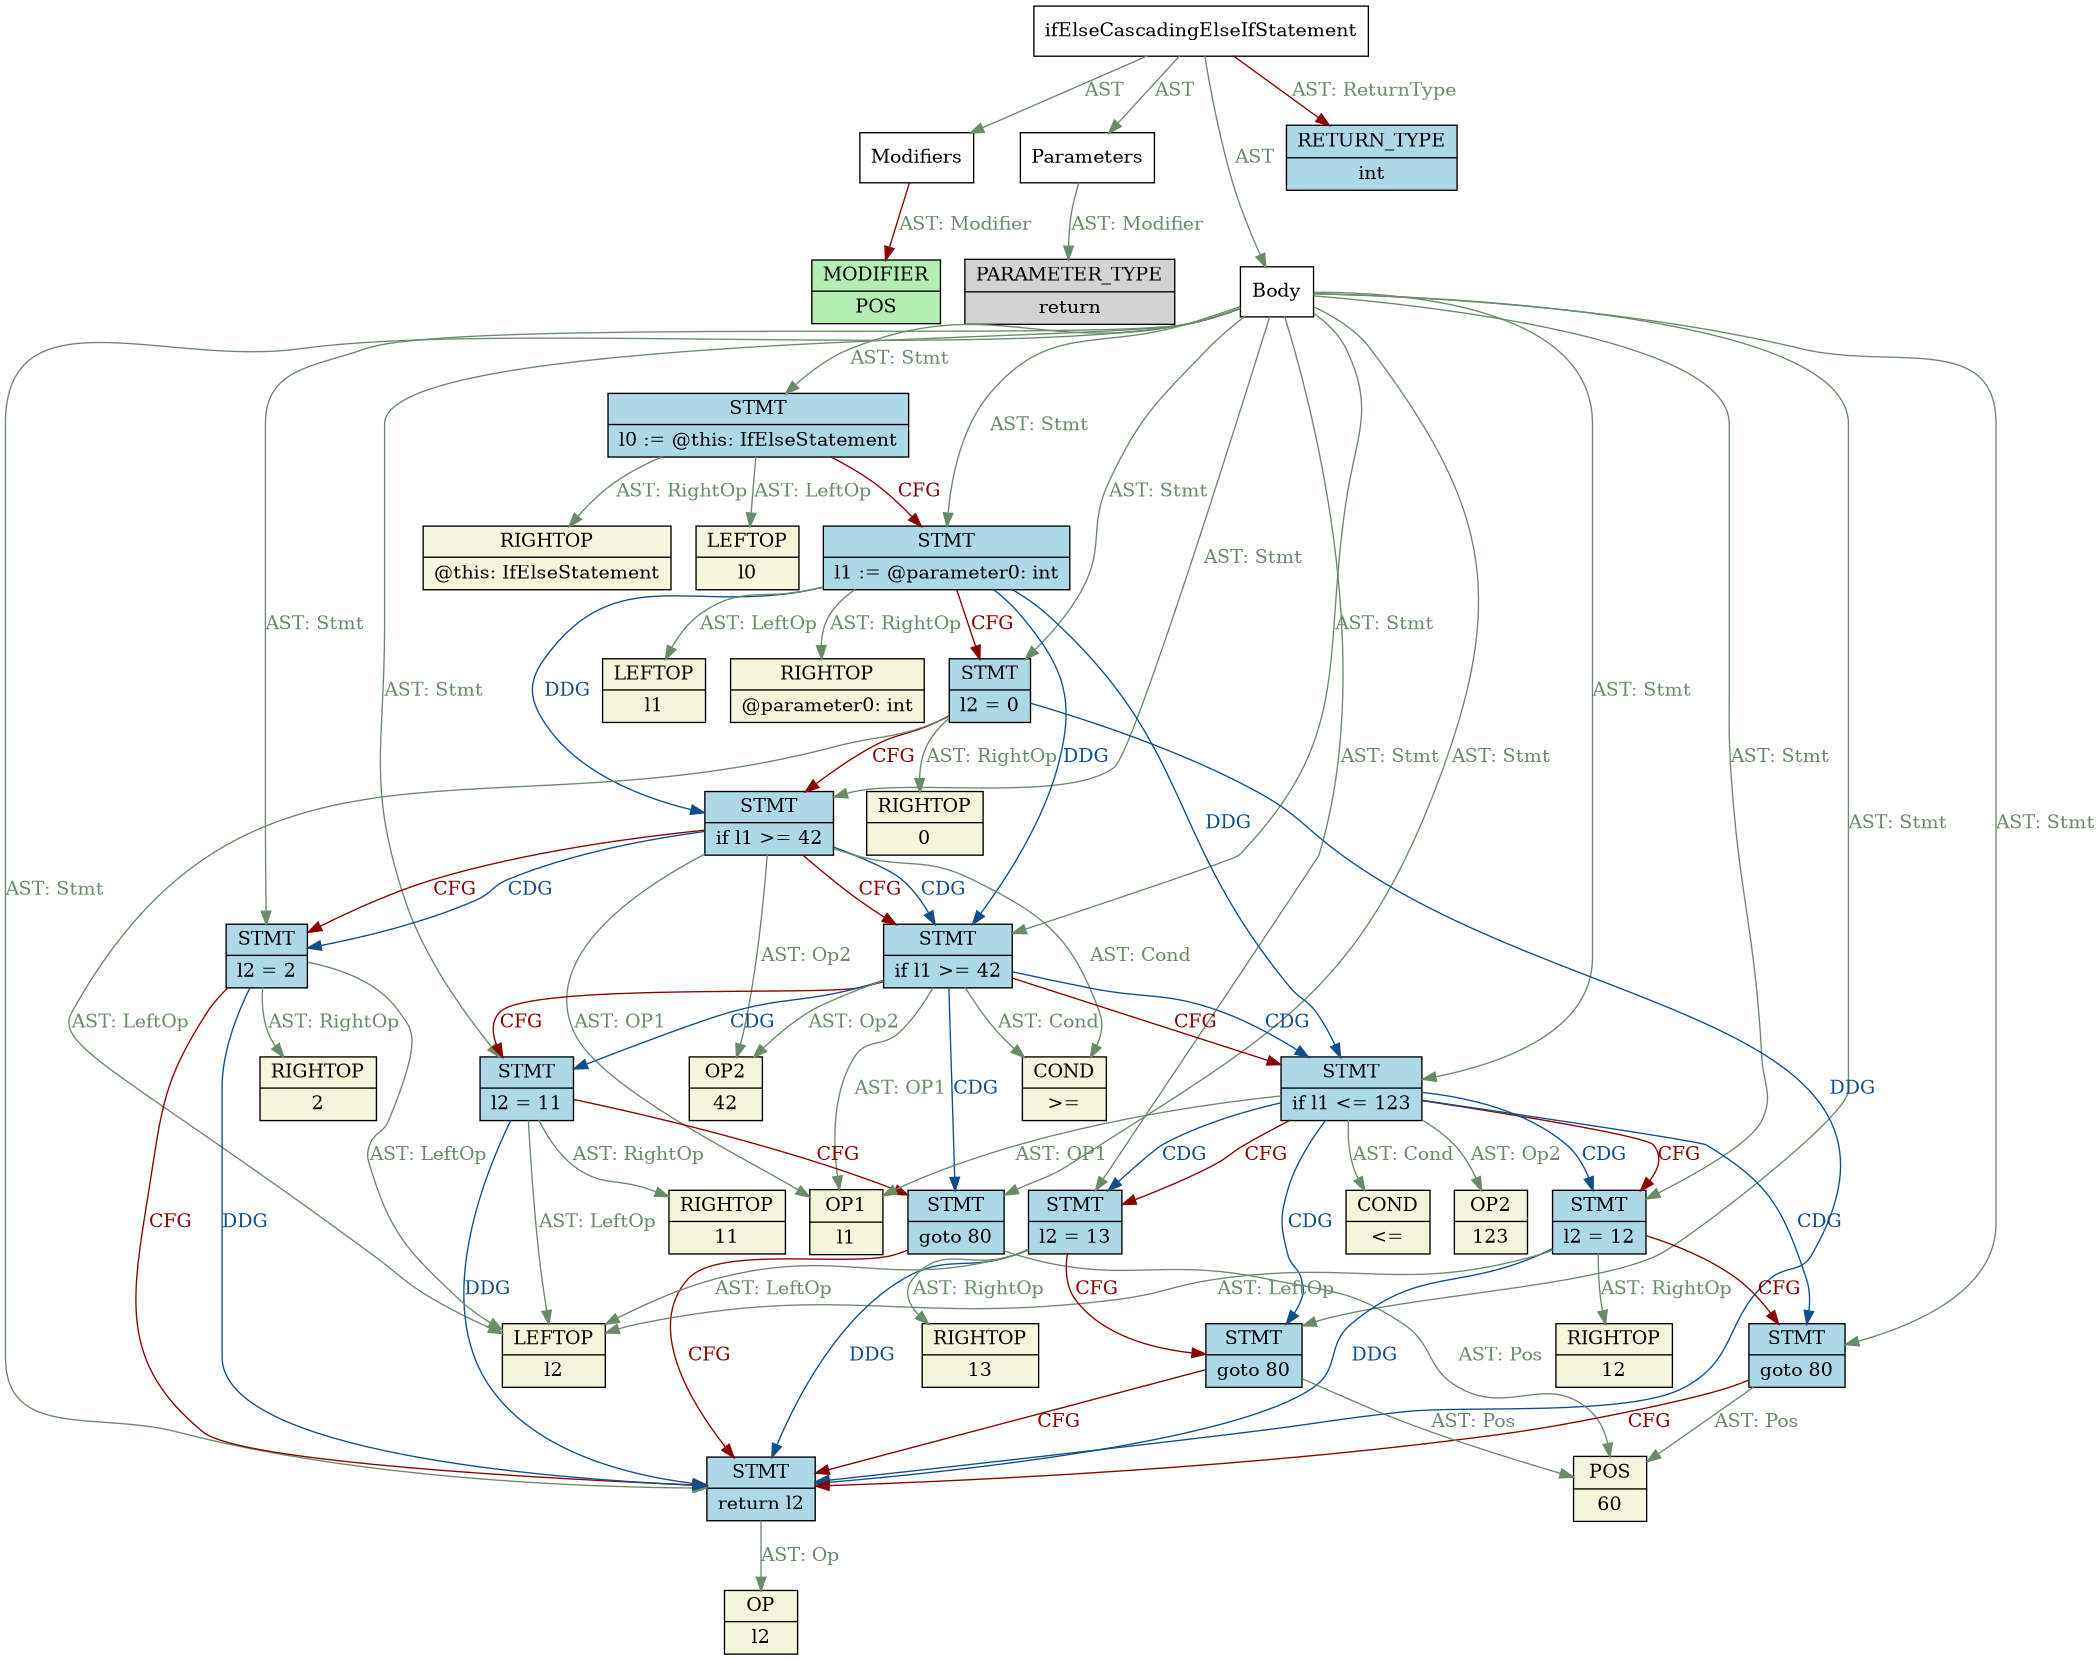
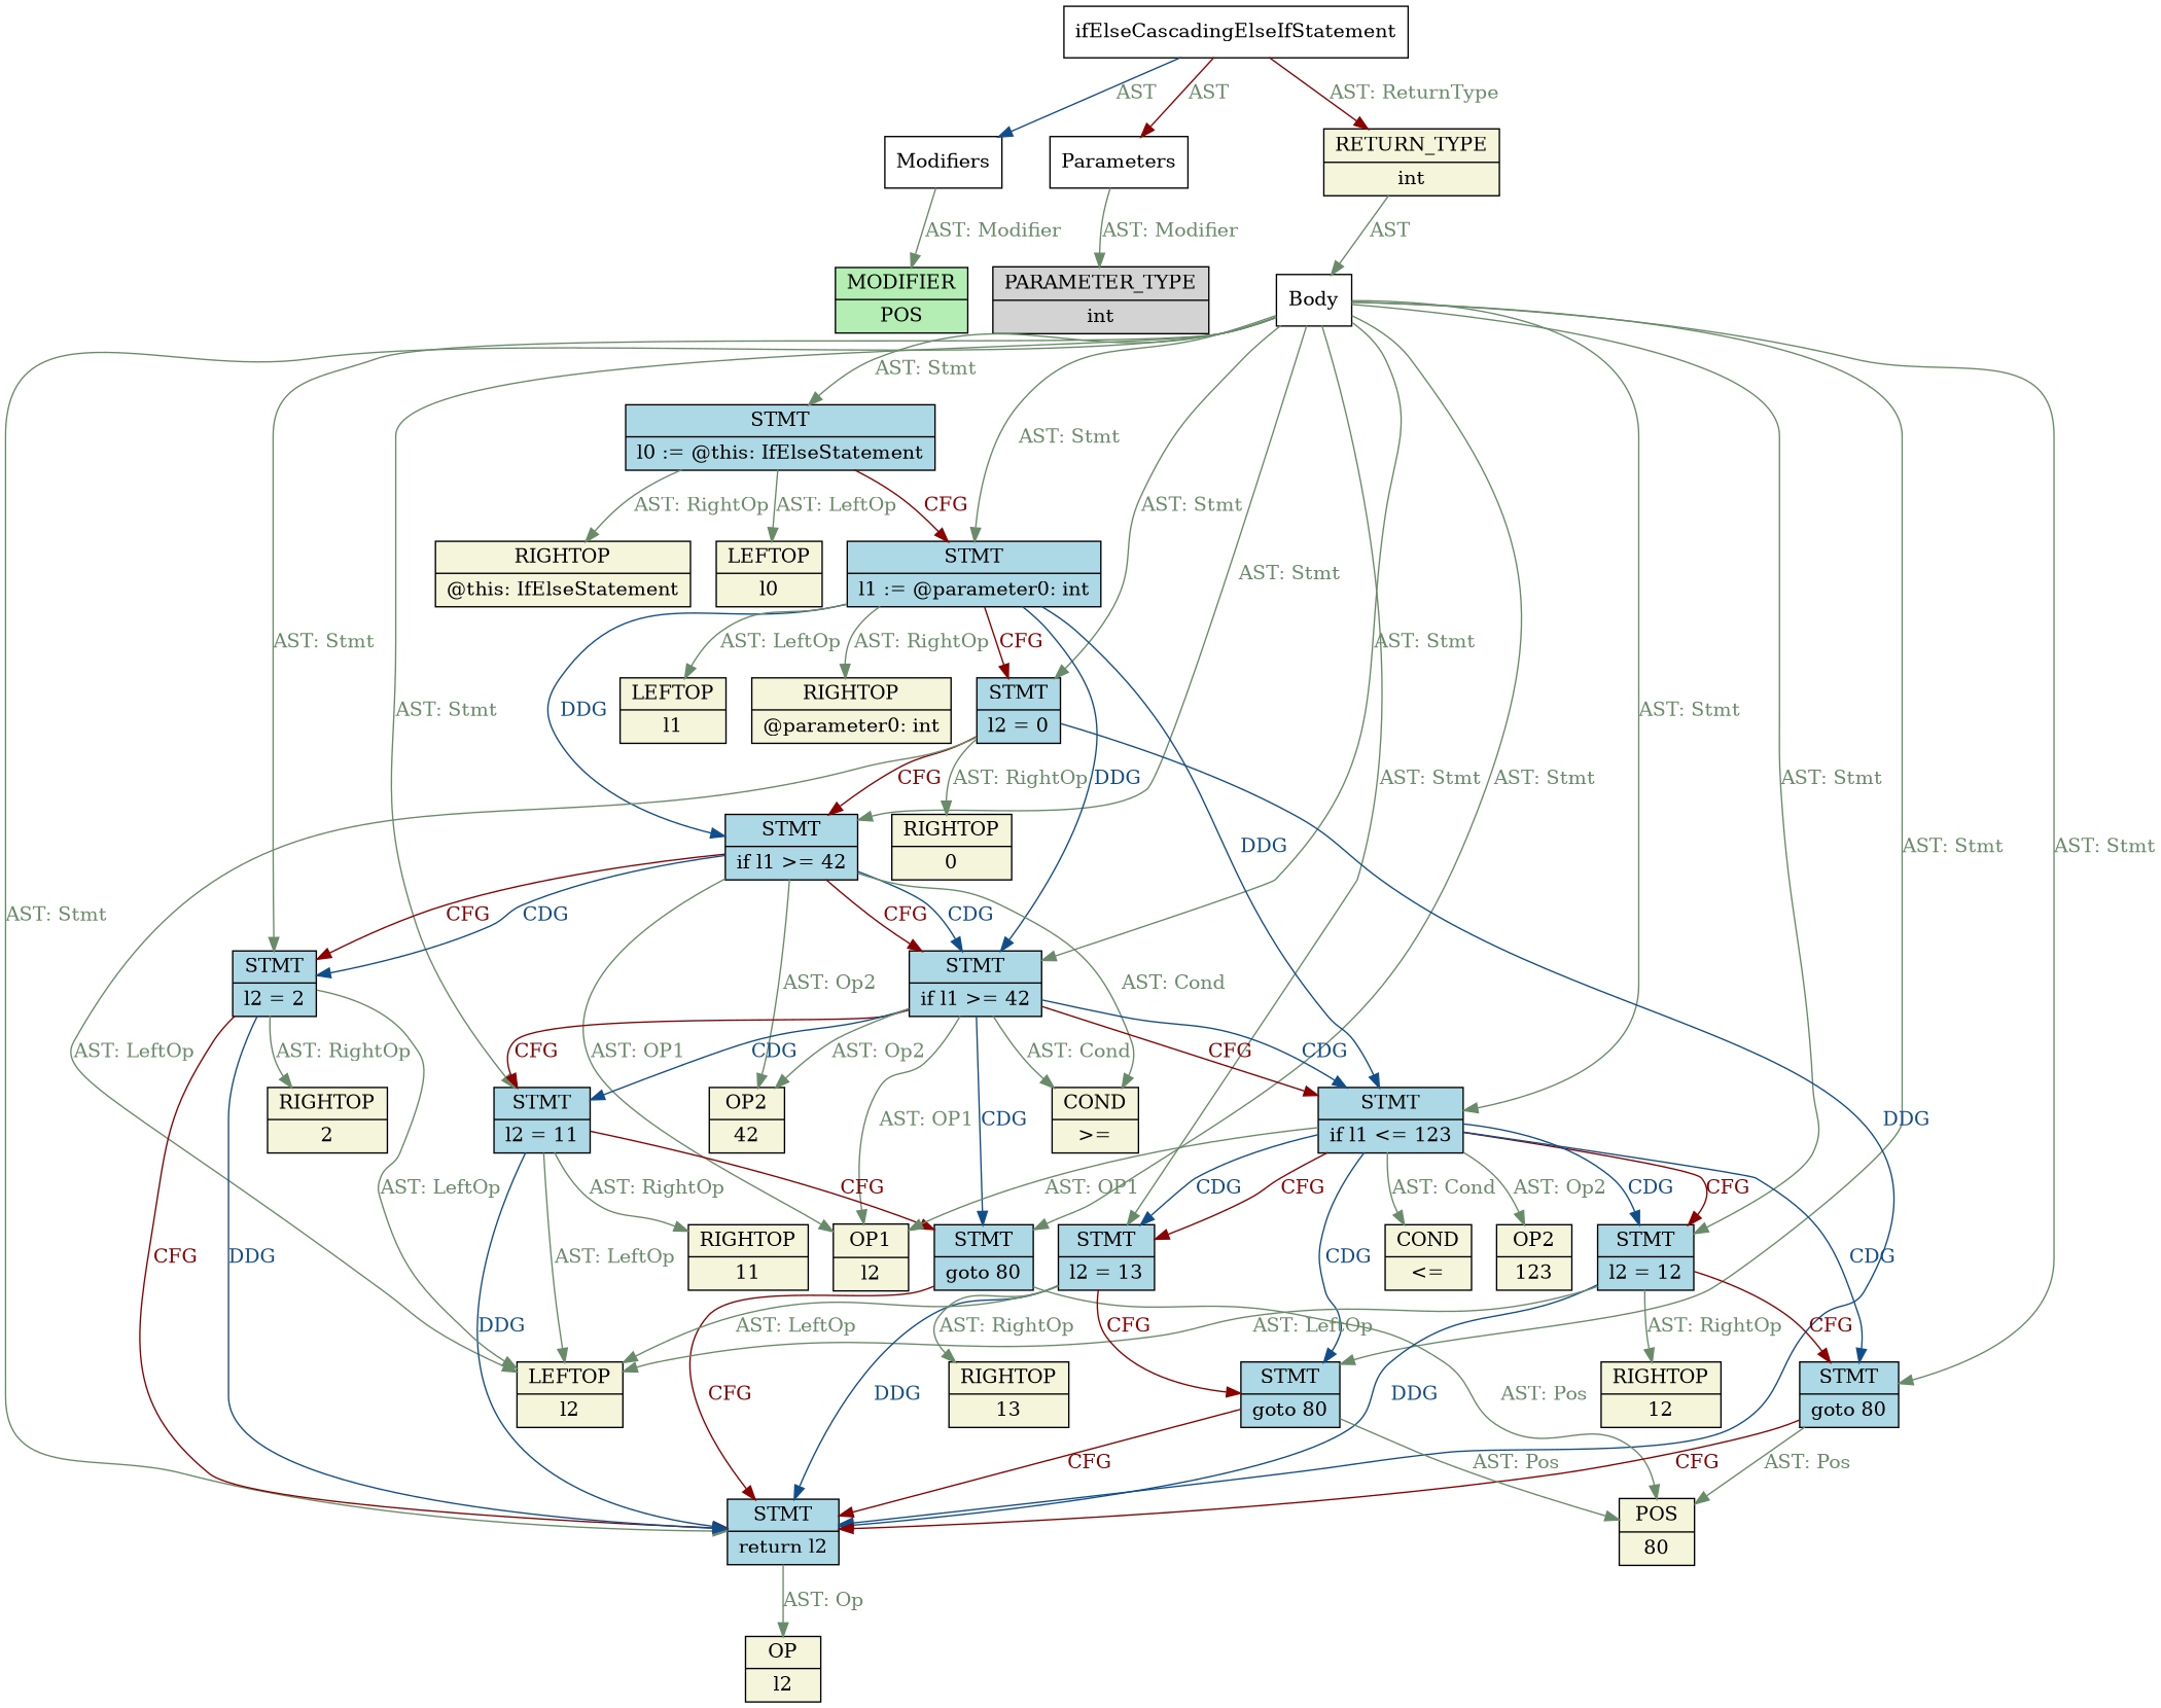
  digraph {
    rankdir=TB
    node [fillcolor=beige shape=record style=filled]
    edge [color=darkseagreen4 fontcolor=darkseagreen4 style=filled]
    n1 [fillcolor=white label=ifElseCascadingElseIfStatement]
    n2 [fillcolor=white label=Modifiers]
    n3 [fillcolor=white label=Parameters]
    n4 [fillcolor=white label=Body]
-   n5 [fillcolor=lightblue label="{<f0> RETURN_TYPE | <f1> int}"]
+   n5 [label="{<f0> RETURN_TYPE | <f1> int}"]
    n6 [fillcolor=darkseagreen2 label="{<f0> MODIFIER | <f1> POS}"]
-   n7 [fillcolor=lightgray label="{<f0> PARAMETER_TYPE | <f1> return}"]
+   n7 [fillcolor=lightgray label="{<f0> PARAMETER_TYPE | <f1> int}"]
    n8 [fillcolor=lightblue label="{<f0> STMT | <f1> l0 := @this: IfElseStatement}"]
    n9 [fillcolor=lightblue label="{<f0> STMT | <f1> l1 := @parameter0: int}"]
    n10 [fillcolor=lightblue label="{<f0> STMT | <f1> l2 = 0}"]
    n11 [fillcolor=lightblue label="{<f0> STMT | <f1> if l1 &gt;= 42}"]
    n12 [fillcolor=lightblue label="{<f0> STMT | <f1> if l1 &gt;= 42}"]
    n13 [fillcolor=lightblue label="{<f0> STMT | <f1> l2 = 11}"]
    n14 [fillcolor=lightblue label="{<f0> STMT | <f1> goto 80}"]
    n15 [fillcolor=lightblue label="{<f0> STMT | <f1> if l1 &lt;= 123}"]
    n16 [fillcolor=lightblue label="{<f0> STMT | <f1> l2 = 12}"]
    n17 [fillcolor=lightblue label="{<f0> STMT | <f1> goto 80}"]
    n18 [fillcolor=lightblue label="{<f0> STMT | <f1> l2 = 13}"]
    n19 [fillcolor=lightblue label="{<f0> STMT | <f1> goto 80}"]
    n20 [fillcolor=lightblue label="{<f0> STMT | <f1> l2 = 2}"]
    n21 [fillcolor=lightblue label="{<f0> STMT | <f1> return l2}"]
    n22 [label="{<f0> LEFTOP | <f1> l0}"]
    n23 [label="{<f0> RIGHTOP | <f1> @this: IfElseStatement}"]
    n24 [label="{<f0> LEFTOP | <f1> l1}"]
    n25 [label="{<f0> RIGHTOP | <f1> @parameter0: int}"]
    n26 [label="{<f0> LEFTOP | <f1> l2}"]
    n27 [label="{<f0> RIGHTOP | <f1> 0}"]
-   n28 [label="{<f0> OP1 | <f1> l1}"]
+   n28 [label="{<f0> OP1 | <f1> l2}"]
    n29 [label="{<f0> COND | <f1>  &gt;= }"]
    n30 [label="{<f0> OP2 | <f1> 42}"]
    n31 [label="{<f0> RIGHTOP | <f1> 11}"]
-   n32 [label="{<f0> POS | <f1> 60}"]
+   n32 [label="{<f0> POS | <f1> 80}"]
    n33 [label="{<f0> COND | <f1>  &lt;= }"]
    n34 [label="{<f0> OP2 | <f1> 123}"]
    n35 [label="{<f0> RIGHTOP | <f1> 12}"]
    n36 [label="{<f0> RIGHTOP | <f1> 13}"]
    n37 [label="{<f0> RIGHTOP | <f1> 2}"]
    n38 [label="{<f0> OP | <f1> l2}"]
-   n1 -> n2 [label=AST]
-   n1 -> n3 [label=AST]
-   n1 -> n4 [label=AST]
+   n1 -> n2 [color=dodgerblue4 label=AST]
+   n1 -> n3 [color=darkred label=AST]
+   n5 -> n4 [label=AST]
    n1 -> n5 [color=darkred label="AST: ReturnType"]
-   n2 -> n6 [color=darkred label="AST: Modifier"]
+   n2 -> n6 [label="AST: Modifier"]
    n3 -> n7 [label="AST: Modifier"]
    n4 -> n8 [label="AST: Stmt"]
    n4 -> n9 [label="AST: Stmt"]
    n4 -> n10 [label="AST: Stmt"]
    n4 -> n11 [label="AST: Stmt"]
    n4 -> n12 [label="AST: Stmt"]
    n4 -> n13 [label="AST: Stmt"]
    n4 -> n14 [label="AST: Stmt"]
    n4 -> n15 [label="AST: Stmt"]
    n4 -> n16 [label="AST: Stmt"]
    n4 -> n17 [label="AST: Stmt"]
    n4 -> n18 [label="AST: Stmt"]
    n4 -> n19 [label="AST: Stmt"]
    n4 -> n20 [label="AST: Stmt"]
    n4 -> n21 [label="AST: Stmt"]
    n8 -> n9 [color=darkred fontcolor=darkred label=CFG]
    n8 -> n22 [label="AST: LeftOp"]
    n8 -> n23 [label="AST: RightOp"]
    n9 -> n10 [color=darkred fontcolor=darkred label=CFG]
    n9 -> n11 [color=dodgerblue4 fontcolor=dodgerblue4 label=DDG]
    n9 -> n12 [color=dodgerblue4 fontcolor=dodgerblue4 label=DDG]
    n9 -> n15 [color=dodgerblue4 fontcolor=dodgerblue4 label=DDG]
    n9 -> n24 [label="AST: LeftOp"]
    n9 -> n25 [label="AST: RightOp"]
    n10 -> n11 [color=darkred fontcolor=darkred label=CFG]
    n10 -> n21 [color=dodgerblue4 fontcolor=dodgerblue4 label=DDG]
    n10 -> n26 [label="AST: LeftOp"]
    n10 -> n27 [label="AST: RightOp"]
    n11 -> n12 [color=darkred fontcolor=darkred label=CFG]
    n11 -> n12 [color=dodgerblue4 fontcolor=dodgerblue4 label=CDG]
    n11 -> n20 [color=darkred fontcolor=darkred label=CFG]
    n11 -> n20 [color=dodgerblue4 fontcolor=dodgerblue4 label=CDG]
    n11 -> n28 [label="AST: OP1"]
    n11 -> n29 [label="AST: Cond"]
    n11 -> n30 [label="AST: Op2"]
    n12 -> n13 [color=darkred fontcolor=darkred label=CFG]
    n12 -> n13 [color=dodgerblue4 fontcolor=dodgerblue4 label=CDG]
    n12 -> n14 [color=dodgerblue4 fontcolor=dodgerblue4 label=CDG]
    n12 -> n15 [color=darkred fontcolor=darkred label=CFG]
    n12 -> n15 [color=dodgerblue4 fontcolor=dodgerblue4 label=CDG]
    n12 -> n28 [label="AST: OP1"]
    n12 -> n29 [label="AST: Cond"]
    n12 -> n30 [label="AST: Op2"]
    n13 -> n14 [color=darkred fontcolor=darkred label=CFG]
    n13 -> n21 [color=dodgerblue4 fontcolor=dodgerblue4 label=DDG]
    n13 -> n26 [label="AST: LeftOp"]
    n13 -> n31 [label="AST: RightOp"]
    n14 -> n21 [color=darkred fontcolor=darkred label=CFG]
    n14 -> n32 [label="AST: Pos"]
    n15 -> n16 [color=darkred fontcolor=darkred label=CFG]
    n15 -> n16 [color=dodgerblue4 fontcolor=dodgerblue4 label=CDG]
    n15 -> n17 [color=dodgerblue4 fontcolor=dodgerblue4 label=CDG]
    n15 -> n18 [color=darkred fontcolor=darkred label=CFG]
    n15 -> n18 [color=dodgerblue4 fontcolor=dodgerblue4 label=CDG]
    n15 -> n19 [color=dodgerblue4 fontcolor=dodgerblue4 label=CDG]
    n15 -> n28 [label="AST: OP1"]
    n15 -> n33 [label="AST: Cond"]
    n15 -> n34 [label="AST: Op2"]
    n16 -> n17 [color=darkred fontcolor=darkred label=CFG]
    n16 -> n21 [color=dodgerblue4 fontcolor=dodgerblue4 label=DDG]
    n16 -> n26 [label="AST: LeftOp"]
    n16 -> n35 [label="AST: RightOp"]
    n17 -> n21 [color=darkred fontcolor=darkred label=CFG]
    n17 -> n32 [label="AST: Pos"]
    n18 -> n19 [color=darkred fontcolor=darkred label=CFG]
    n18 -> n21 [color=dodgerblue4 fontcolor=dodgerblue4 label=DDG]
    n18 -> n26 [label="AST: LeftOp"]
    n18 -> n36 [label="AST: RightOp"]
    n19 -> n21 [color=darkred fontcolor=darkred label=CFG]
    n19 -> n32 [label="AST: Pos"]
    n20 -> n21 [color=darkred fontcolor=darkred label=CFG]
    n20 -> n21 [color=dodgerblue4 fontcolor=dodgerblue4 label=DDG]
    n20 -> n26 [label="AST: LeftOp"]
    n20 -> n37 [label="AST: RightOp"]
    n21 -> n38 [label="AST: Op"]
  }
